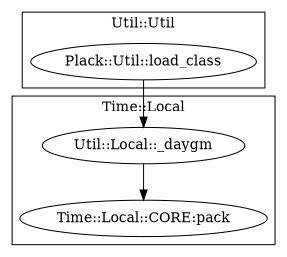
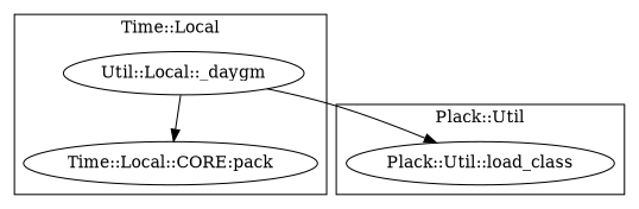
  digraph {
    "Time::Local::CORE:pack"
    n2 [label="Util::Local::_daygm"]
    "Plack::Util::load_class"
    subgraph cluster_1 {
      label="Time::Local"
      "Time::Local::CORE:pack"
      n2
    }
    subgraph cluster_2 {
-     label="Util::Util"
+     label="Plack::Util"
      "Plack::Util::load_class"
    }
    n2 -> "Time::Local::CORE:pack"
-   "Plack::Util::load_class" -> n2
+   n2 -> "Plack::Util::load_class"
  }
